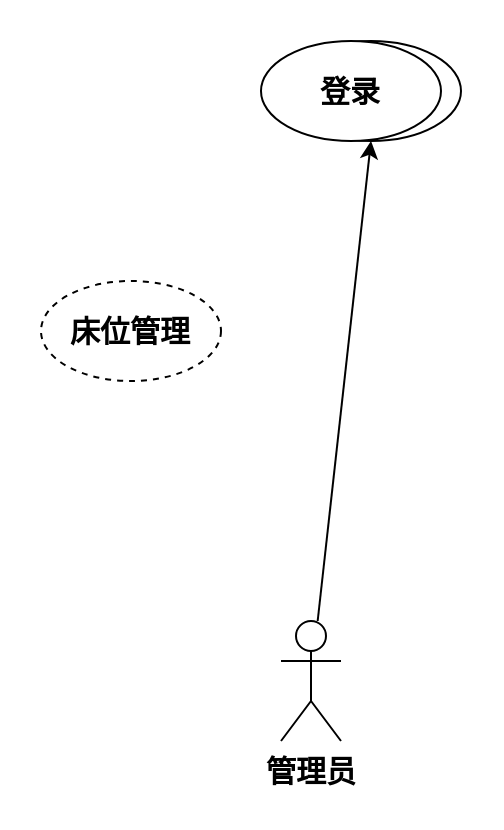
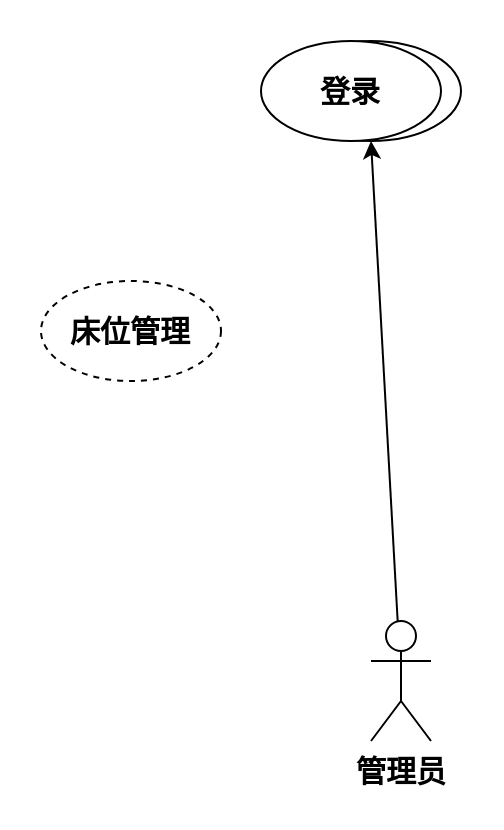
  <mxCell id="0" />
  <mxCell id="1" parent="0" />
  <mxCell id="2" style="edgeStyle=none;html=1;entryX=0.5;entryY=1;entryDx=0;entryDy=0;" edge="1" parent="1" source="3" target="4"><mxGeometry relative="1" as="geometry" /></mxCell>
- <mxCell id="3" value="管理员&lt;div&gt;&lt;br&gt;&lt;/div&gt;" style="shape=umlActor;verticalLabelPosition=bottom;verticalAlign=top;html=1;fontStyle=1;fontSize=15;" parent="1" vertex="1"><mxGeometry x="140" y="310" width="30" height="60" as="geometry" /></mxCell>
+ <mxCell id="3" value="管理员&lt;div&gt;&lt;br&gt;&lt;/div&gt;" style="shape=umlActor;verticalLabelPosition=bottom;verticalAlign=top;html=1;fontStyle=1;fontSize=15;" parent="1" vertex="1"><mxGeometry x="185" y="310" width="30" height="60" as="geometry" /></mxCell>
  <mxCell id="4" value="登录" style="ellipse;whiteSpace=wrap;html=1;fontSize=15;fontStyle=1" parent="1" vertex="1"><mxGeometry x="140" y="20" width="90" height="50" as="geometry" /></mxCell>
  <mxCell id="5" value="床位管理" style="ellipse;whiteSpace=wrap;html=1;fontSize=15;fontStyle=1;dashed=1;" parent="1" vertex="1"><mxGeometry x="20" y="140" width="90" height="50" as="geometry" /></mxCell>
  <mxCell id="6" value="登录" style="ellipse;whiteSpace=wrap;html=1;fontSize=15;fontStyle=1" vertex="1" parent="1"><mxGeometry x="130" y="20" width="90" height="50" as="geometry" /></mxCell>
